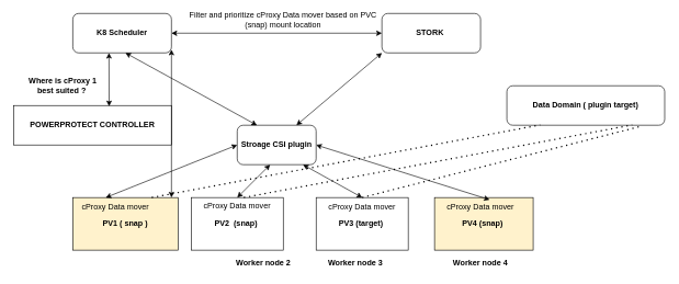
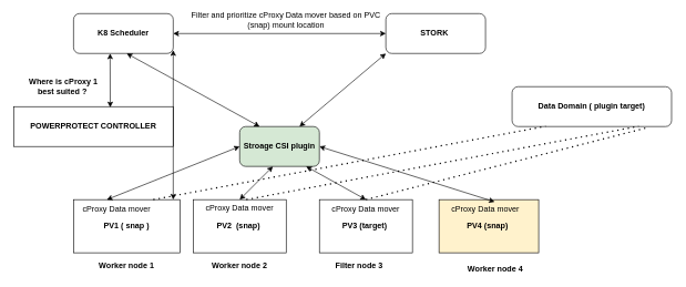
  <mxCell id="0" />
  <mxCell id="1" parent="0" />
  <mxCell id="2" value="&lt;b&gt;K8 Scheduler&lt;/b&gt;" style="rounded=1;whiteSpace=wrap;html=1;" parent="1" vertex="1"><mxGeometry x="110" y="20" width="150" height="60" as="geometry" /></mxCell>
  <mxCell id="3" value="&lt;b&gt;STORK&amp;nbsp;&lt;/b&gt;" style="rounded=1;whiteSpace=wrap;html=1;" parent="1" vertex="1"><mxGeometry x="580" y="20" width="150" height="60" as="geometry" /></mxCell>
- <mxCell id="4" value="&lt;b&gt;Stroage CSI plugin&lt;/b&gt;" style="rounded=1;whiteSpace=wrap;html=1;" parent="1" vertex="1"><mxGeometry x="360" y="190" width="120" height="60" as="geometry" /></mxCell>
+ <mxCell id="4" value="&lt;b&gt;Stroage CSI plugin&lt;/b&gt;" style="rounded=1;whiteSpace=wrap;html=1;fillColor=#d5e8d4;" parent="1" vertex="1"><mxGeometry x="360" y="190" width="120" height="60" as="geometry" /></mxCell>
  <mxCell id="5" value="" style="endArrow=classic;startArrow=classic;html=1;exitX=0.75;exitY=0;exitDx=0;exitDy=0;" parent="1" source="4" edge="1"><mxGeometry width="50" height="50" relative="1" as="geometry"><mxPoint x="530" y="120" as="sourcePoint" /><mxPoint x="580" y="80" as="targetPoint" /></mxGeometry></mxCell>
  <mxCell id="6" value="" style="endArrow=classic;startArrow=classic;html=1;exitX=0.25;exitY=0;exitDx=0;exitDy=0;" parent="1" source="4" edge="1"><mxGeometry width="50" height="50" relative="1" as="geometry"><mxPoint x="60" y="190" as="sourcePoint" /><mxPoint x="190" y="80" as="targetPoint" /></mxGeometry></mxCell>
  <mxCell id="7" value="" style="endArrow=classic;startArrow=classic;html=1;exitX=0.75;exitY=0;exitDx=0;exitDy=0;entryX=0;entryY=0.5;entryDx=0;entryDy=0;" parent="1" target="3" edge="1"><mxGeometry width="50" height="50" relative="1" as="geometry"><mxPoint x="260" y="50" as="sourcePoint" /><mxPoint x="390" y="-60" as="targetPoint" /></mxGeometry></mxCell>
- <mxCell id="8" value="&lt;b&gt;PV1 ( snap )&lt;/b&gt;" style="rounded=0;whiteSpace=wrap;html=1;fillColor=#fff2cc;" parent="1" vertex="1"><mxGeometry x="110" y="300" width="160" height="80" as="geometry" /></mxCell>
+ <mxCell id="8" value="&lt;b&gt;PV1 ( snap )&lt;/b&gt;" style="rounded=0;whiteSpace=wrap;html=1;" parent="1" vertex="1"><mxGeometry x="110" y="300" width="160" height="80" as="geometry" /></mxCell>
  <mxCell id="9" value="cProxy Data mover" style="text;html=1;strokeColor=none;fillColor=none;align=center;verticalAlign=middle;whiteSpace=wrap;rounded=0;" parent="1" vertex="1"><mxGeometry x="120" y="310" width="110" height="10" as="geometry" /></mxCell>
  <mxCell id="10" value="&lt;b&gt;PV2&amp;nbsp; (snap)&amp;nbsp;&lt;/b&gt;" style="rounded=0;whiteSpace=wrap;html=1;" parent="1" vertex="1"><mxGeometry x="290" y="300" width="140" height="80" as="geometry" /></mxCell>
  <mxCell id="11" value="cProxy Data mover" style="text;html=1;strokeColor=none;fillColor=none;align=center;verticalAlign=middle;whiteSpace=wrap;rounded=0;" parent="1" vertex="1"><mxGeometry x="300" y="305" width="120" height="15" as="geometry" /></mxCell>
  <mxCell id="12" value="&lt;b&gt;PV3 (target)&amp;nbsp;&lt;/b&gt;" style="rounded=0;whiteSpace=wrap;html=1;" parent="1" vertex="1"><mxGeometry x="480" y="300" width="140" height="80" as="geometry" /></mxCell>
  <mxCell id="13" value="cProxy Data mover" style="text;html=1;strokeColor=none;fillColor=none;align=center;verticalAlign=middle;whiteSpace=wrap;rounded=0;" parent="1" vertex="1"><mxGeometry x="485" y="305" width="130" height="20" as="geometry" /></mxCell>
  <mxCell id="14" value="&lt;b&gt;PV4 (snap)&amp;nbsp;&lt;/b&gt;" style="rounded=0;whiteSpace=wrap;html=1;fillColor=#fff2cc;" parent="1" vertex="1"><mxGeometry x="660" y="300" width="150" height="80" as="geometry" /></mxCell>
  <mxCell id="15" value="cProxy Data mover" style="text;html=1;strokeColor=none;fillColor=none;align=center;verticalAlign=middle;whiteSpace=wrap;rounded=0;" parent="1" vertex="1"><mxGeometry x="670" y="305" width="120" height="20" as="geometry" /></mxCell>
  <mxCell id="16" value="&lt;b&gt;POWERPROTECT CONTROLLER&lt;/b&gt;" style="whiteSpace=wrap;html=1;rounded=0;" parent="1" vertex="1"><mxGeometry x="20" y="160" width="240" height="60" as="geometry" /></mxCell>
  <mxCell id="17" value="" style="endArrow=classic;startArrow=classic;html=1;entryX=0;entryY=0.5;entryDx=0;entryDy=0;" parent="1" target="4" edge="1"><mxGeometry width="50" height="50" relative="1" as="geometry"><mxPoint x="160" y="300" as="sourcePoint" /><mxPoint x="210" y="250" as="targetPoint" /></mxGeometry></mxCell>
  <mxCell id="18" value="" style="endArrow=classic;startArrow=classic;html=1;" parent="1" edge="1"><mxGeometry width="50" height="50" relative="1" as="geometry"><mxPoint x="360" y="300" as="sourcePoint" /><mxPoint x="410" y="250" as="targetPoint" /></mxGeometry></mxCell>
  <mxCell id="19" value="" style="endArrow=classic;startArrow=classic;html=1;exitX=0.5;exitY=0;exitDx=0;exitDy=0;" parent="1" source="12" edge="1"><mxGeometry width="50" height="50" relative="1" as="geometry"><mxPoint x="410" y="300" as="sourcePoint" /><mxPoint x="460" y="250" as="targetPoint" /></mxGeometry></mxCell>
  <mxCell id="20" value="" style="endArrow=classic;startArrow=classic;html=1;entryX=0.558;entryY=0.041;entryDx=0;entryDy=0;entryPerimeter=0;" parent="1" target="14" edge="1"><mxGeometry width="50" height="50" relative="1" as="geometry"><mxPoint x="480" y="220" as="sourcePoint" /><mxPoint x="680" y="140" as="targetPoint" /></mxGeometry></mxCell>
  <mxCell id="21" value="&lt;b&gt;Data Domain ( plugin target)&lt;/b&gt;" style="rounded=1;whiteSpace=wrap;html=1;" parent="1" vertex="1"><mxGeometry x="770" y="130" width="240" height="60" as="geometry" /></mxCell>
- <mxCell id="23" value="&lt;b&gt;Worker node 2&lt;/b&gt;" style="text;html=1;strokeColor=none;fillColor=none;align=center;verticalAlign=middle;whiteSpace=wrap;rounded=0;" parent="1" vertex="1"><mxGeometry x="350" y="390" width="100" height="20" as="geometry" /></mxCell>
- <mxCell id="24" value="&lt;b&gt;Worker node 3&lt;/b&gt;" style="text;html=1;strokeColor=none;fillColor=none;align=center;verticalAlign=middle;whiteSpace=wrap;rounded=0;" parent="1" vertex="1"><mxGeometry x="490" y="390" width="100" height="20" as="geometry" /></mxCell>
- <mxCell id="25" value="&lt;b&gt;Worker node 4&lt;/b&gt;" style="text;html=1;strokeColor=none;fillColor=none;align=center;verticalAlign=middle;whiteSpace=wrap;rounded=0;" parent="1" vertex="1"><mxGeometry x="680" y="390" width="100" height="20" as="geometry" /></mxCell>
+ <mxCell id="22" value="&lt;b&gt;Worker node 1&lt;/b&gt;" style="text;html=1;strokeColor=none;fillColor=none;align=center;verticalAlign=middle;whiteSpace=wrap;rounded=0;" parent="1" vertex="1"><mxGeometry x="140" y="390" width="100" height="20" as="geometry" /></mxCell>
+ <mxCell id="23" value="&lt;b&gt;Worker node 2&lt;/b&gt;" style="text;html=1;strokeColor=none;fillColor=none;align=center;verticalAlign=middle;whiteSpace=wrap;rounded=0;" parent="1" vertex="1"><mxGeometry x="310" y="390" width="100" height="20" as="geometry" /></mxCell>
+ <mxCell id="24" value="&lt;b&gt;Filter node 3&lt;/b&gt;" style="text;html=1;strokeColor=none;fillColor=none;align=center;verticalAlign=middle;whiteSpace=wrap;rounded=0;" parent="1" vertex="1"><mxGeometry x="490" y="390" width="100" height="20" as="geometry" /></mxCell>
+ <mxCell id="25" value="&lt;b&gt;Worker node 4&lt;/b&gt;" style="text;html=1;strokeColor=none;fillColor=none;align=center;verticalAlign=middle;whiteSpace=wrap;rounded=0;" parent="1" vertex="1"><mxGeometry x="695" y="395" width="100" height="20" as="geometry" /></mxCell>
  <mxCell id="26" value="" style="endArrow=none;dashed=1;html=1;dashPattern=1 3;strokeWidth=2;entryX=0.21;entryY=0.993;entryDx=0;entryDy=0;entryPerimeter=0;" parent="1" target="21" edge="1"><mxGeometry width="50" height="50" relative="1" as="geometry"><mxPoint x="230" y="300" as="sourcePoint" /><mxPoint x="280" y="250" as="targetPoint" /></mxGeometry></mxCell>
  <mxCell id="27" value="" style="endArrow=none;dashed=1;html=1;dashPattern=1 3;strokeWidth=2;entryX=0.21;entryY=0.993;entryDx=0;entryDy=0;entryPerimeter=0;" parent="1" edge="1"><mxGeometry width="50" height="50" relative="1" as="geometry"><mxPoint x="370" y="300" as="sourcePoint" /><mxPoint x="960.4" y="189.58" as="targetPoint" /></mxGeometry></mxCell>
  <mxCell id="28" value="" style="endArrow=none;dashed=1;html=1;dashPattern=1 3;strokeWidth=2;entryX=0.839;entryY=1.037;entryDx=0;entryDy=0;entryPerimeter=0;" parent="1" target="21" edge="1"><mxGeometry width="50" height="50" relative="1" as="geometry"><mxPoint x="550" y="300" as="sourcePoint" /><mxPoint x="1140.4" y="189.58" as="targetPoint" /></mxGeometry></mxCell>
  <mxCell id="29" value="Filter and prioritize cProxy Data mover based on PVC (snap) mount location" style="text;html=1;strokeColor=none;fillColor=none;align=center;verticalAlign=middle;whiteSpace=wrap;rounded=0;" parent="1" vertex="1"><mxGeometry x="280" y="20" width="300" height="20" as="geometry" /></mxCell>
  <mxCell id="30" value="" style="endArrow=classic;startArrow=classic;html=1;exitX=0.605;exitY=0.019;exitDx=0;exitDy=0;exitPerimeter=0;" parent="1" source="16" edge="1"><mxGeometry width="50" height="50" relative="1" as="geometry"><mxPoint x="115" y="130" as="sourcePoint" /><mxPoint x="165" y="80" as="targetPoint" /></mxGeometry></mxCell>
  <mxCell id="31" value="&lt;b&gt;Where is cProxy 1 best suited ?&amp;nbsp;&lt;/b&gt;" style="text;html=1;strokeColor=none;fillColor=none;align=center;verticalAlign=middle;whiteSpace=wrap;rounded=0;" parent="1" vertex="1"><mxGeometry x="40" y="120" width="110" height="20" as="geometry" /></mxCell>
  <mxCell id="32" value="" style="endArrow=classic;startArrow=classic;html=1;" edge="1" parent="1"><mxGeometry width="50" height="50" relative="1" as="geometry"><mxPoint x="260" y="300" as="sourcePoint" /><mxPoint x="260" y="75" as="targetPoint" /></mxGeometry></mxCell>
